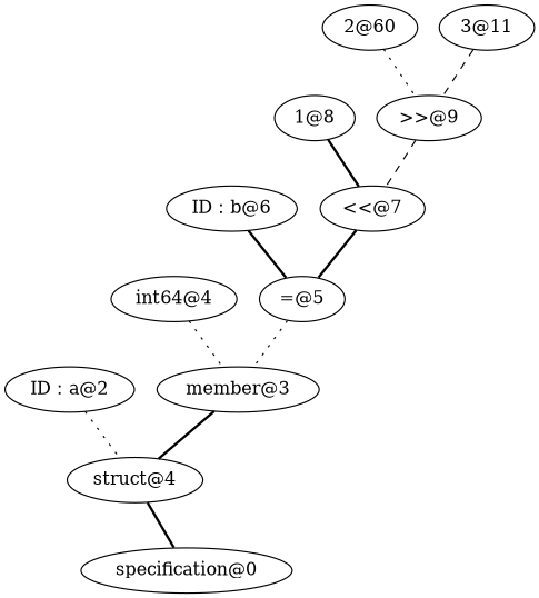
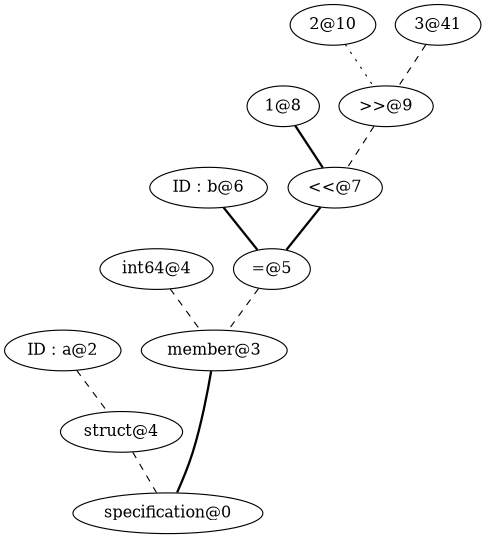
  graph {
    edge [style=bold]
    "specification@0"
    n2 [label="struct@4"]
    "ID：a@2"
    "member@3"
    "int64@4"
    "=@5"
    "ID：b@6"
    "<<@7"
    "1@8"
    ">>@9"
-   "2@10" [label="2@60"]
-   "3@11"
+   "2@10"
+   "3@11" [label="3@41"]
    subgraph sub_1 {
      rank=same
      "specification@0"
    }
    subgraph sub_2 {
      rank=same
      n2
    }
    subgraph sub_3 {
      rank=same
      "ID：a@2"
      "member@3"
    }
    subgraph sub_4 {
      rank=same
      "int64@4"
      "=@5"
    }
    subgraph sub_5 {
      rank=same
      "ID：b@6"
      "<<@7"
    }
    subgraph sub_6 {
      rank=same
      "1@8"
      ">>@9"
    }
    subgraph sub_7 {
      rank=same
      "2@10"
      "3@11"
    }
-   n2 -- "specification@0"
-   "ID：a@2" -- n2 [style=dotted]
-   "member@3" -- n2
-   "int64@4" -- "member@3" [style=dotted]
-   "=@5" -- "member@3" [style=dotted]
+   n2 -- "specification@0" [style=dashed]
+   "ID：a@2" -- n2 [style=dashed]
+   "member@3" -- "specification@0"
+   "int64@4" -- "member@3" [style=dashed]
+   "=@5" -- "member@3" [style=dashed]
    "ID：b@6" -- "=@5"
    "<<@7" -- "=@5"
    "1@8" -- "<<@7"
    ">>@9" -- "<<@7" [style=dashed]
    "2@10" -- ">>@9" [style=dotted]
    "3@11" -- ">>@9" [style=dashed]
  }
